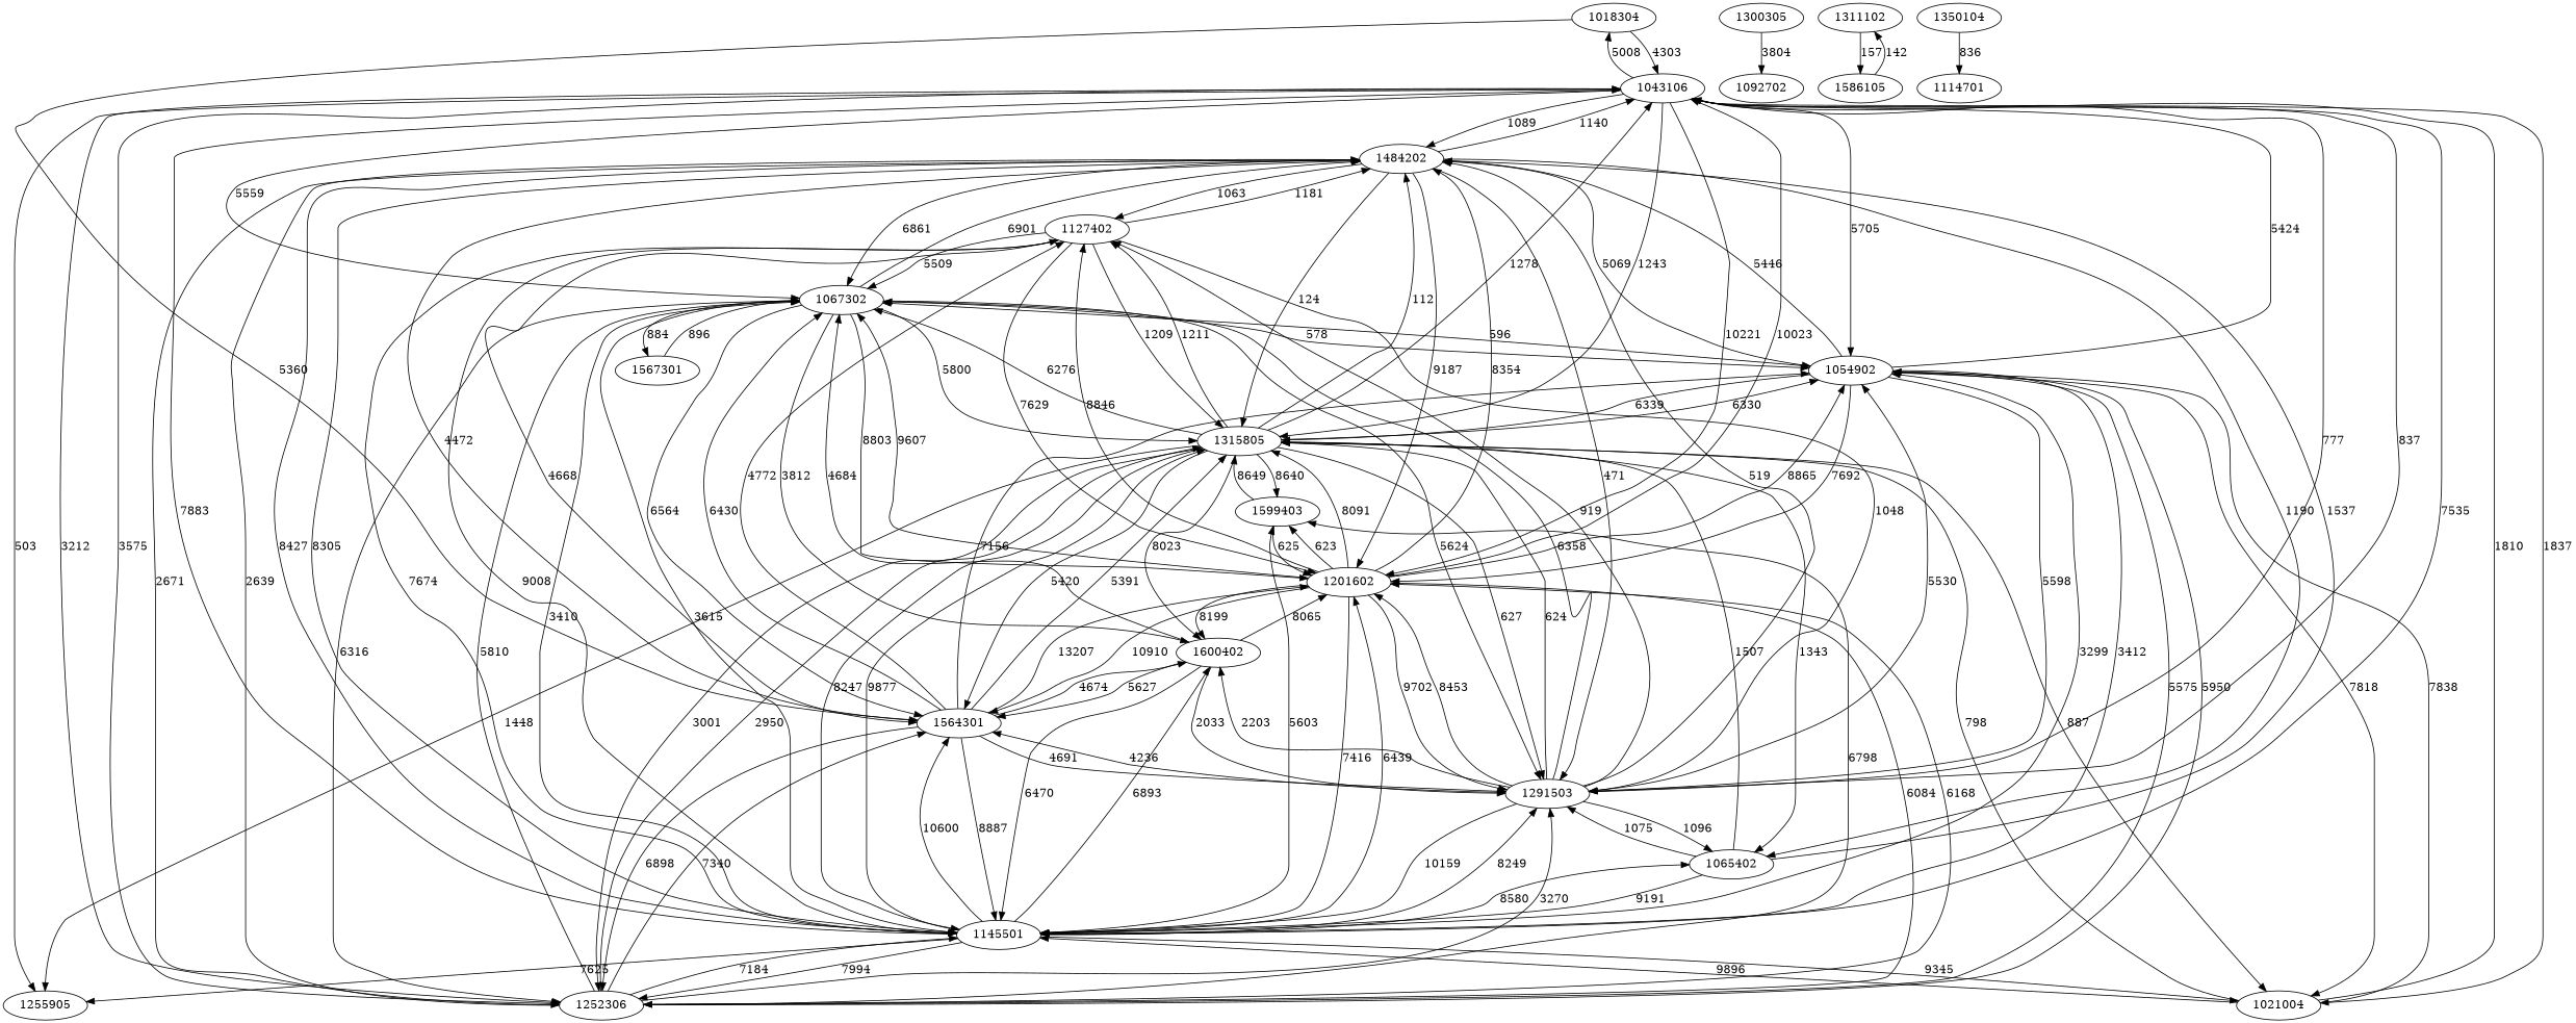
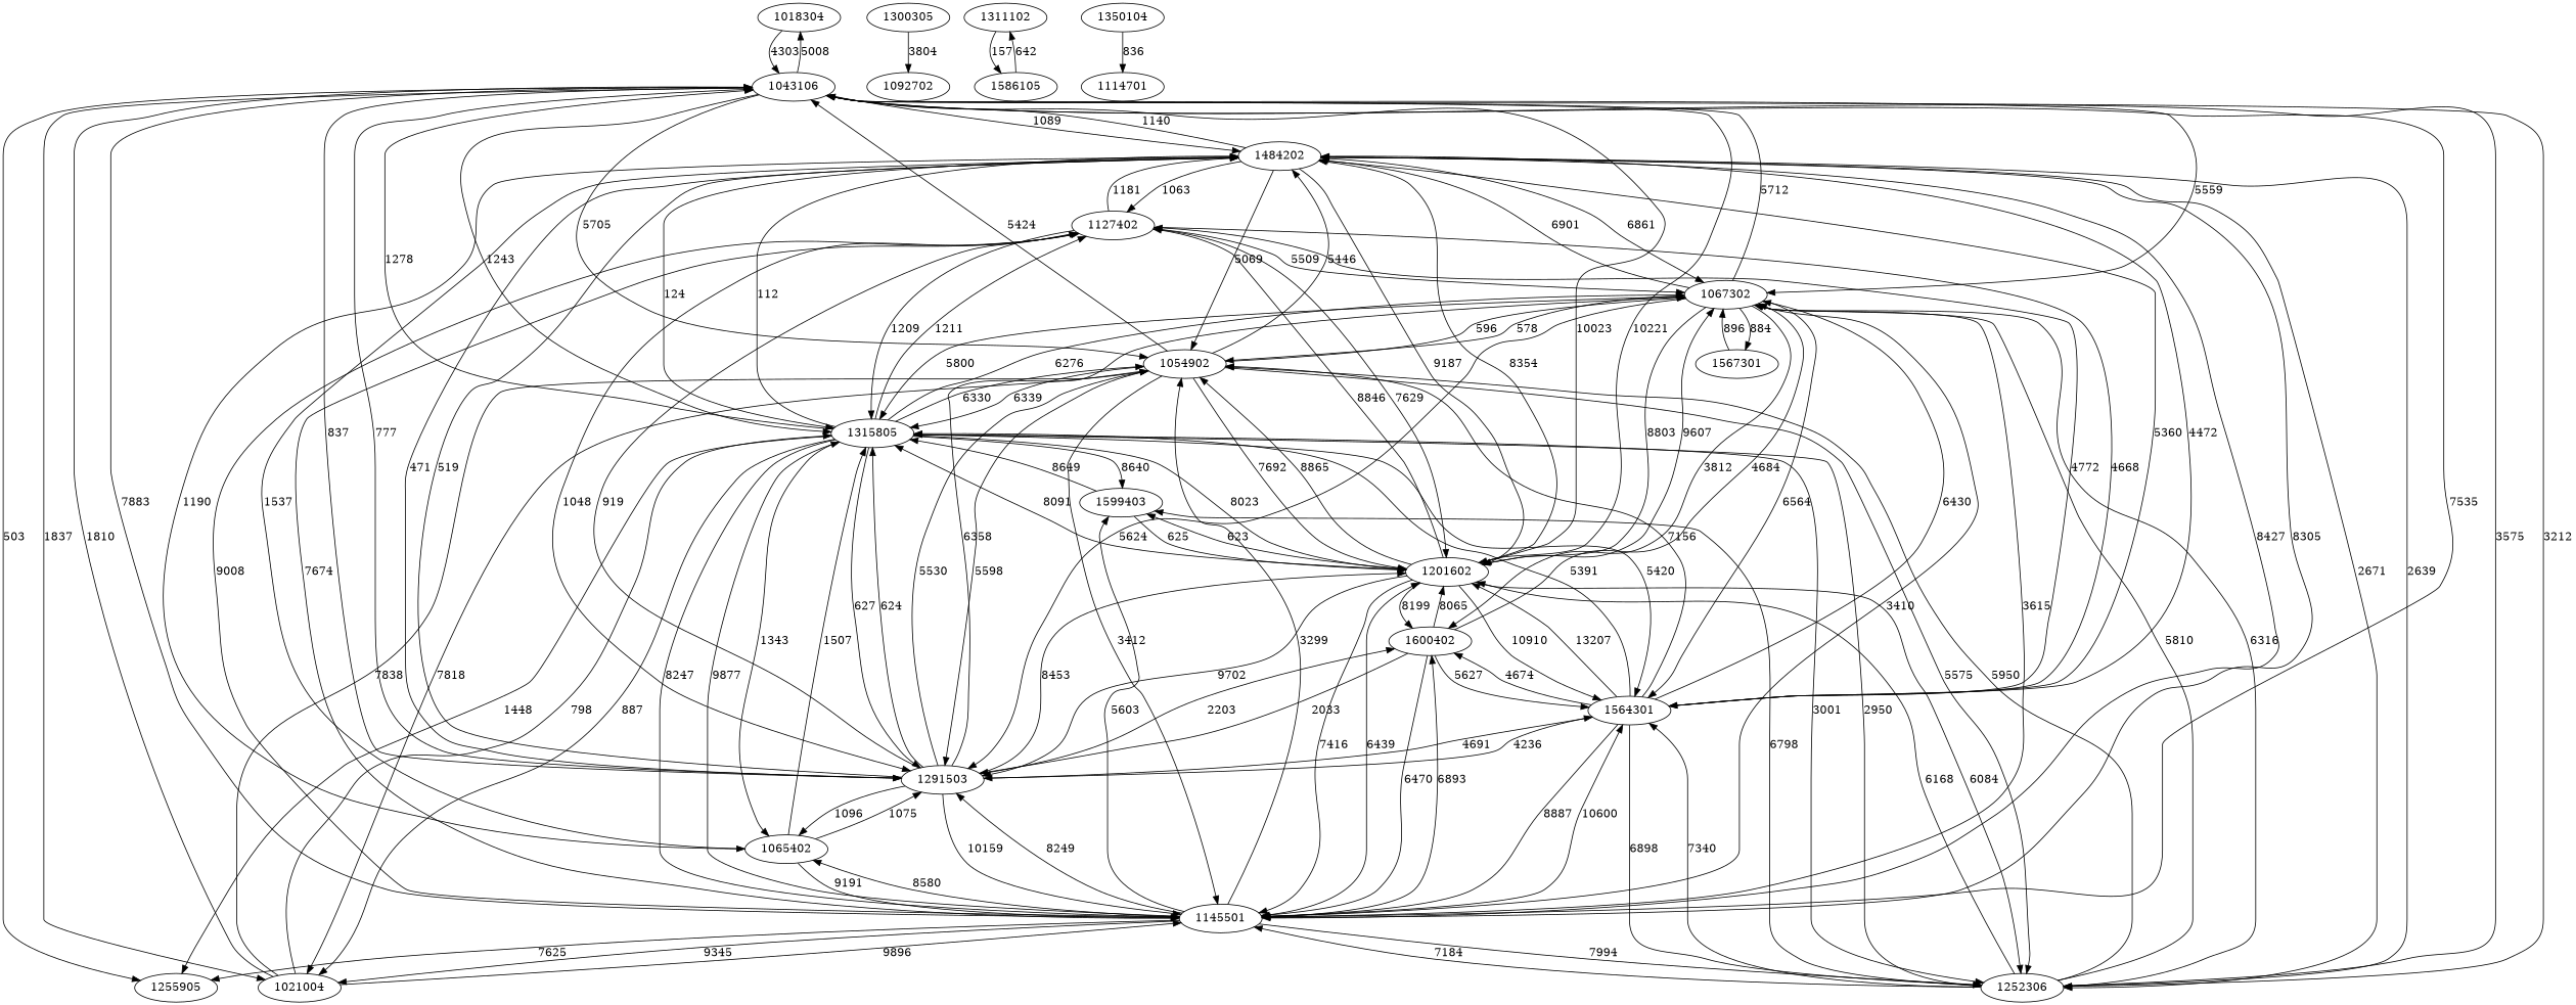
  digraph {
    1018304
    1043106
    1021004
    1054902
    1067302
    1145501
    1201602
    1252306
    1255905
    1291503
    1315805
    1484202
    1564301
    1600402
    1567301
    1065402
    1127402
    1599403
    1300305
    1092702
    1311102
    1586105
    1350104
    1114701
    1018304 -> 1043106 [label=4303]
    1043106 -> 1018304 [label=5008]
    1043106 -> 1021004 [label=1837]
    1043106 -> 1054902 [label=5705]
    1043106 -> 1067302 [label=5559]
    1043106 -> 1145501 [label=7535]
    1043106 -> 1201602 [label=10221]
    1043106 -> 1252306 [label=3212]
    1043106 -> 1255905 [label=503]
    1043106 -> 1291503 [label=837]
    1043106 -> 1315805 [label=1243]
    1043106 -> 1484202 [label=1089]
    1021004 -> 1043106 [label=1810]
    1021004 -> 1054902 [label=7838]
    1021004 -> 1145501 [label=9896]
    1021004 -> 1315805 [label=798]
    1054902 -> 1043106 [label=5424]
    1054902 -> 1021004 [label=7818]
    1054902 -> 1067302 [label=596]
    1054902 -> 1145501 [label=3412]
    1054902 -> 1201602 [label=7692]
    1054902 -> 1252306 [label=5575]
    1054902 -> 1291503 [label=5598]
    1054902 -> 1315805 [label=6339]
    1054902 -> 1484202 [label=5446]
+   1067302 -> 1043106 [label=5712]
    1067302 -> 1054902 [label=578]
    1067302 -> 1145501 [label=3615]
    1067302 -> 1201602 [label=8803]
    1067302 -> 1252306 [label=6316]
    1067302 -> 1291503 [label=5624]
    1067302 -> 1315805 [label=5800]
    1067302 -> 1484202 [label=6901]
    1067302 -> 1564301 [label=6564]
    1067302 -> 1600402 [label=3812]
    1067302 -> 1567301 [label=884]
    1145501 -> 1043106 [label=7883]
    1145501 -> 1021004 [label=9345]
    1145501 -> 1054902 [label=3299]
    1145501 -> 1067302 [label=3410]
    1145501 -> 1201602 [label=6439]
    1145501 -> 1252306 [label=7994]
    1145501 -> 1255905 [label=7625]
    1145501 -> 1291503 [label=8249]
    1145501 -> 1315805 [label=9877]
    1145501 -> 1484202 [label=8305]
    1145501 -> 1564301 [label=10600]
    1145501 -> 1600402 [label=6893]
    1145501 -> 1065402 [label=8580]
    1145501 -> 1127402 [label=9008]
    1145501 -> 1599403 [label=5603]
    1201602 -> 1043106 [label=10023]
    1201602 -> 1054902 [label=8865]
    1201602 -> 1067302 [label=9607]
    1201602 -> 1145501 [label=7416]
    1201602 -> 1252306 [label=6084]
    1201602 -> 1291503 [label=9702]
    1201602 -> 1315805 [label=8091]
    1201602 -> 1484202 [label=8354]
    1201602 -> 1564301 [label=10910]
    1201602 -> 1600402 [label=8199]
    1201602 -> 1127402 [label=8846]
    1201602 -> 1599403 [label=623]
    1252306 -> 1043106 [label=3575]
    1252306 -> 1054902 [label=5950]
    1252306 -> 1067302 [label=5810]
    1252306 -> 1145501 [label=7184]
    1252306 -> 1201602 [label=6168]
-   1252306 -> 1291503 [label=3270]
    1252306 -> 1315805 [label=2950]
    1252306 -> 1484202 [label=2639]
    1252306 -> 1564301 [label=7340]
    1252306 -> 1599403 [label=6798]
    1291503 -> 1043106 [label=777]
    1291503 -> 1054902 [label=5530]
    1291503 -> 1067302 [label=6358]
    1291503 -> 1145501 [label=10159]
    1291503 -> 1201602 [label=8453]
    1291503 -> 1315805 [label=624]
    1291503 -> 1484202 [label=519]
    1291503 -> 1564301 [label=4236]
    1291503 -> 1600402 [label=2203]
    1291503 -> 1065402 [label=1096]
    1291503 -> 1127402 [label=919]
    1315805 -> 1043106 [label=1278]
    1315805 -> 1021004 [label=887]
    1315805 -> 1054902 [label=6330]
    1315805 -> 1067302 [label=6276]
    1315805 -> 1145501 [label=8247]
-   1315805 -> 1600402 [label=8023]
+   1315805 -> 1201602 [label=8023]
    1315805 -> 1252306 [label=3001]
    1315805 -> 1255905 [label=1448]
    1315805 -> 1291503 [label=627]
    1315805 -> 1484202 [label=112]
    1315805 -> 1564301 [label=5420]
    1315805 -> 1065402 [label=1343]
    1315805 -> 1127402 [label=1211]
    1315805 -> 1599403 [label=8640]
    1484202 -> 1043106 [label=1140]
    1484202 -> 1054902 [label=5069]
    1484202 -> 1067302 [label=6861]
    1484202 -> 1145501 [label=8427]
    1484202 -> 1201602 [label=9187]
    1484202 -> 1252306 [label=2671]
    1484202 -> 1291503 [label=471]
    1484202 -> 1315805 [label=124]
-   1018304 -> 1564301 [label=5360]
+   1484202 -> 1564301 [label=5360]
    1484202 -> 1065402 [label=1190]
    1484202 -> 1127402 [label=1063]
    1564301 -> 1054902 [label=7156]
    1564301 -> 1067302 [label=6430]
    1564301 -> 1145501 [label=8887]
    1564301 -> 1201602 [label=13207]
    1564301 -> 1252306 [label=6898]
    1564301 -> 1291503 [label=4691]
    1564301 -> 1315805 [label=5391]
    1564301 -> 1484202 [label=4472]
    1564301 -> 1600402 [label=4674]
    1564301 -> 1127402 [label=4772]
    1600402 -> 1067302 [label=4684]
    1600402 -> 1145501 [label=6470]
    1600402 -> 1201602 [label=8065]
    1600402 -> 1291503 [label=2033]
    1600402 -> 1564301 [label=5627]
    1567301 -> 1067302 [label=896]
    1065402 -> 1145501 [label=9191]
    1065402 -> 1291503 [label=1075]
    1065402 -> 1315805 [label=1507]
    1065402 -> 1484202 [label=1537]
    1127402 -> 1067302 [label=5509]
    1127402 -> 1145501 [label=7674]
    1127402 -> 1201602 [label=7629]
    1127402 -> 1291503 [label=1048]
    1127402 -> 1315805 [label=1209]
    1127402 -> 1484202 [label=1181]
    1127402 -> 1564301 [label=4668]
    1599403 -> 1201602 [label=625]
    1599403 -> 1315805 [label=8649]
    1300305 -> 1092702 [label=3804]
    1311102 -> 1586105 [label=157]
-   1586105 -> 1311102 [label=142]
+   1586105 -> 1311102 [label=642]
    1350104 -> 1114701 [label=836]
  }
